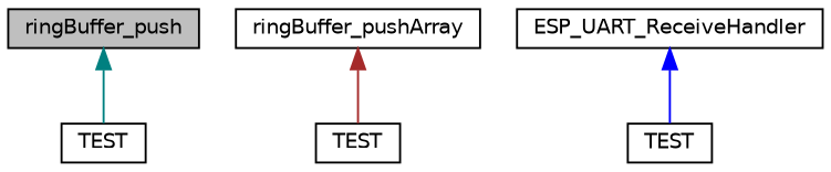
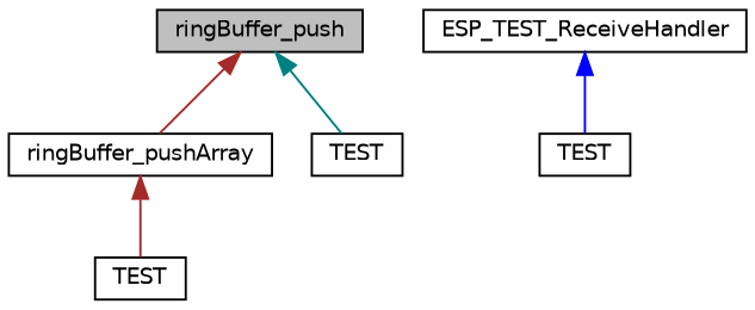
  digraph {
    rankdir=TB
    node [color=black fillcolor=white fontname=Helvetica fontsize=10 shape=record style=filled]
    edge [color=brown dir=back fontname=Helvetica fontsize=10 labelfontname=Helvetica labelfontsize=10 style=solid]
    n1 [fillcolor=grey75 fontcolor=black height=0.2 label=ringBuffer_push width=0.4]
    n2 [height=0.2 label=ringBuffer_pushArray width=0.4]
    n3 [height=0.2 label=TEST width=0.4]
-   n4 [height=0.2 label=ESP_UART_ReceiveHandler width=0.4]
+   n4 [height=0.2 label=ESP_TEST_ReceiveHandler width=0.4]
    n5 [height=0.2 label=TEST width=0.4]
    n6 [height=0.2 label=TEST width=0.4]
+   n1 -> n2
    n1 -> n3 [color=teal]
    n2 -> n6
    n4 -> n5 [color=blue]
  }
